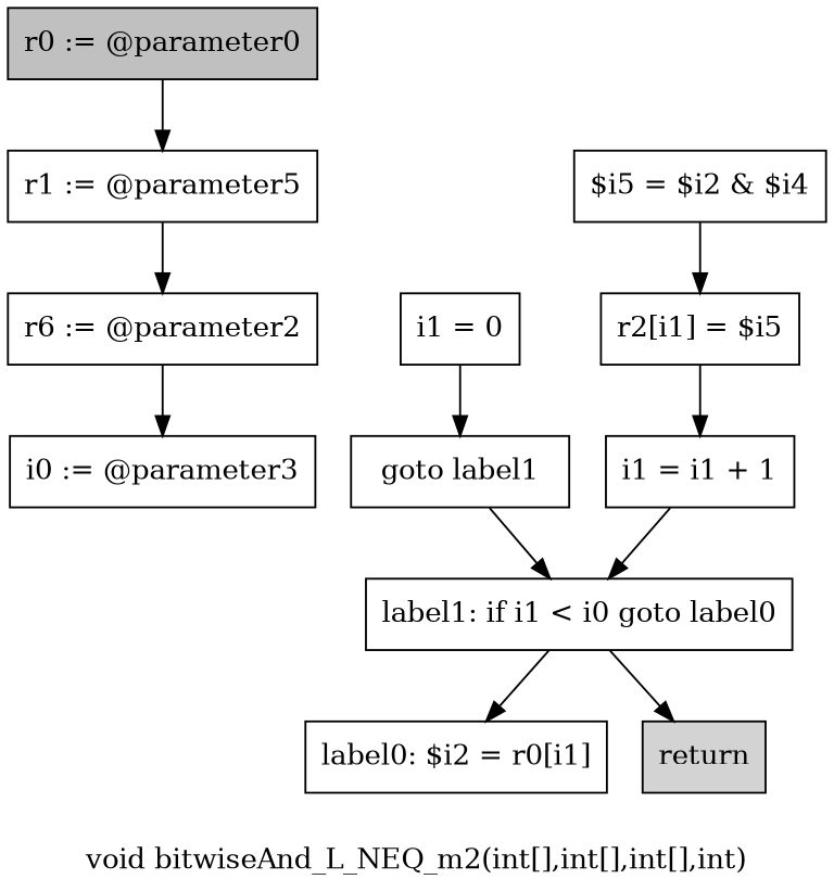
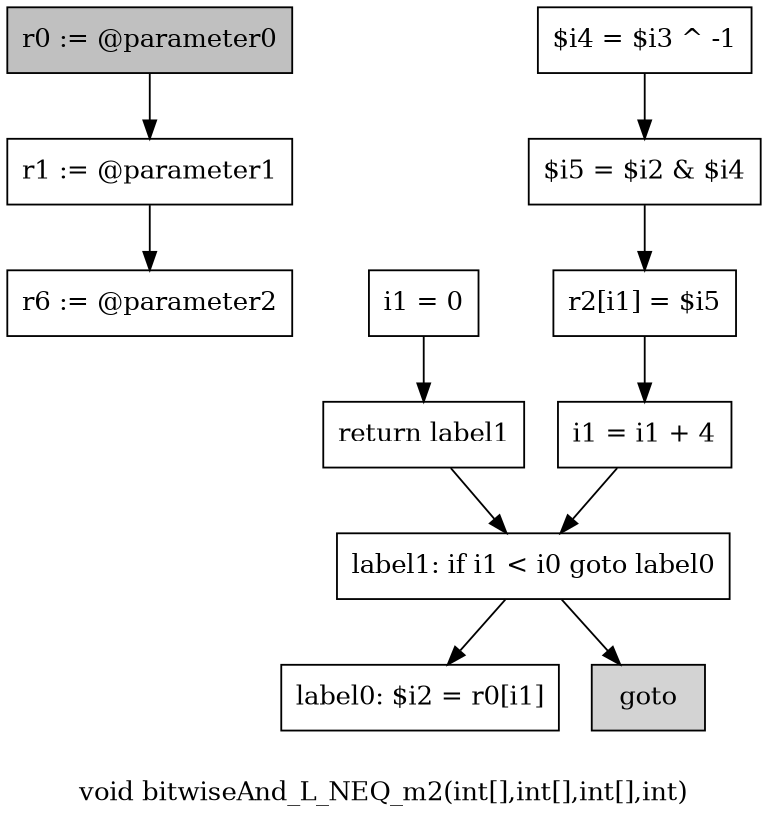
  digraph {
    label="void bitwiseAnd_L_NEQ_m2(int[],int[],int[],int)"
    node [shape=box]
    n1 [fillcolor=gray label="r0 := @parameter0" style=filled]
-   n2 [label="r1 := @parameter5"]
+   n2 [label="r1 := @parameter1"]
    n3 [label="r6 := @parameter2"]
-   n4 [label="i0 := @parameter3"]
    n5 [label="i1 = 0"]
-   n6 [label="goto label1"]
+   n6 [label="return label1"]
    n7 [label="label1: if i1 < i0 goto label0"]
    n8 [label="label0: $i2 = r0[i1]"]
-   n9 [fillcolor=lightgray label=return style=filled]
+   n9 [fillcolor=lightgray label=goto style=filled]
+   n10 [label="$i4 = $i3 ^ -1"]
    n11 [label="$i5 = $i2 & $i4"]
    n12 [label="r2[i1] = $i5"]
-   n13 [label="i1 = i1 + 1"]
+   n13 [label="i1 = i1 + 4"]
    n1 -> n2
    n2 -> n3
-   n3 -> n4
    n5 -> n6
    n6 -> n7
    n7 -> n8
    n7 -> n9
+   n10 -> n11
    n11 -> n12
    n12 -> n13
    n13 -> n7
  }
